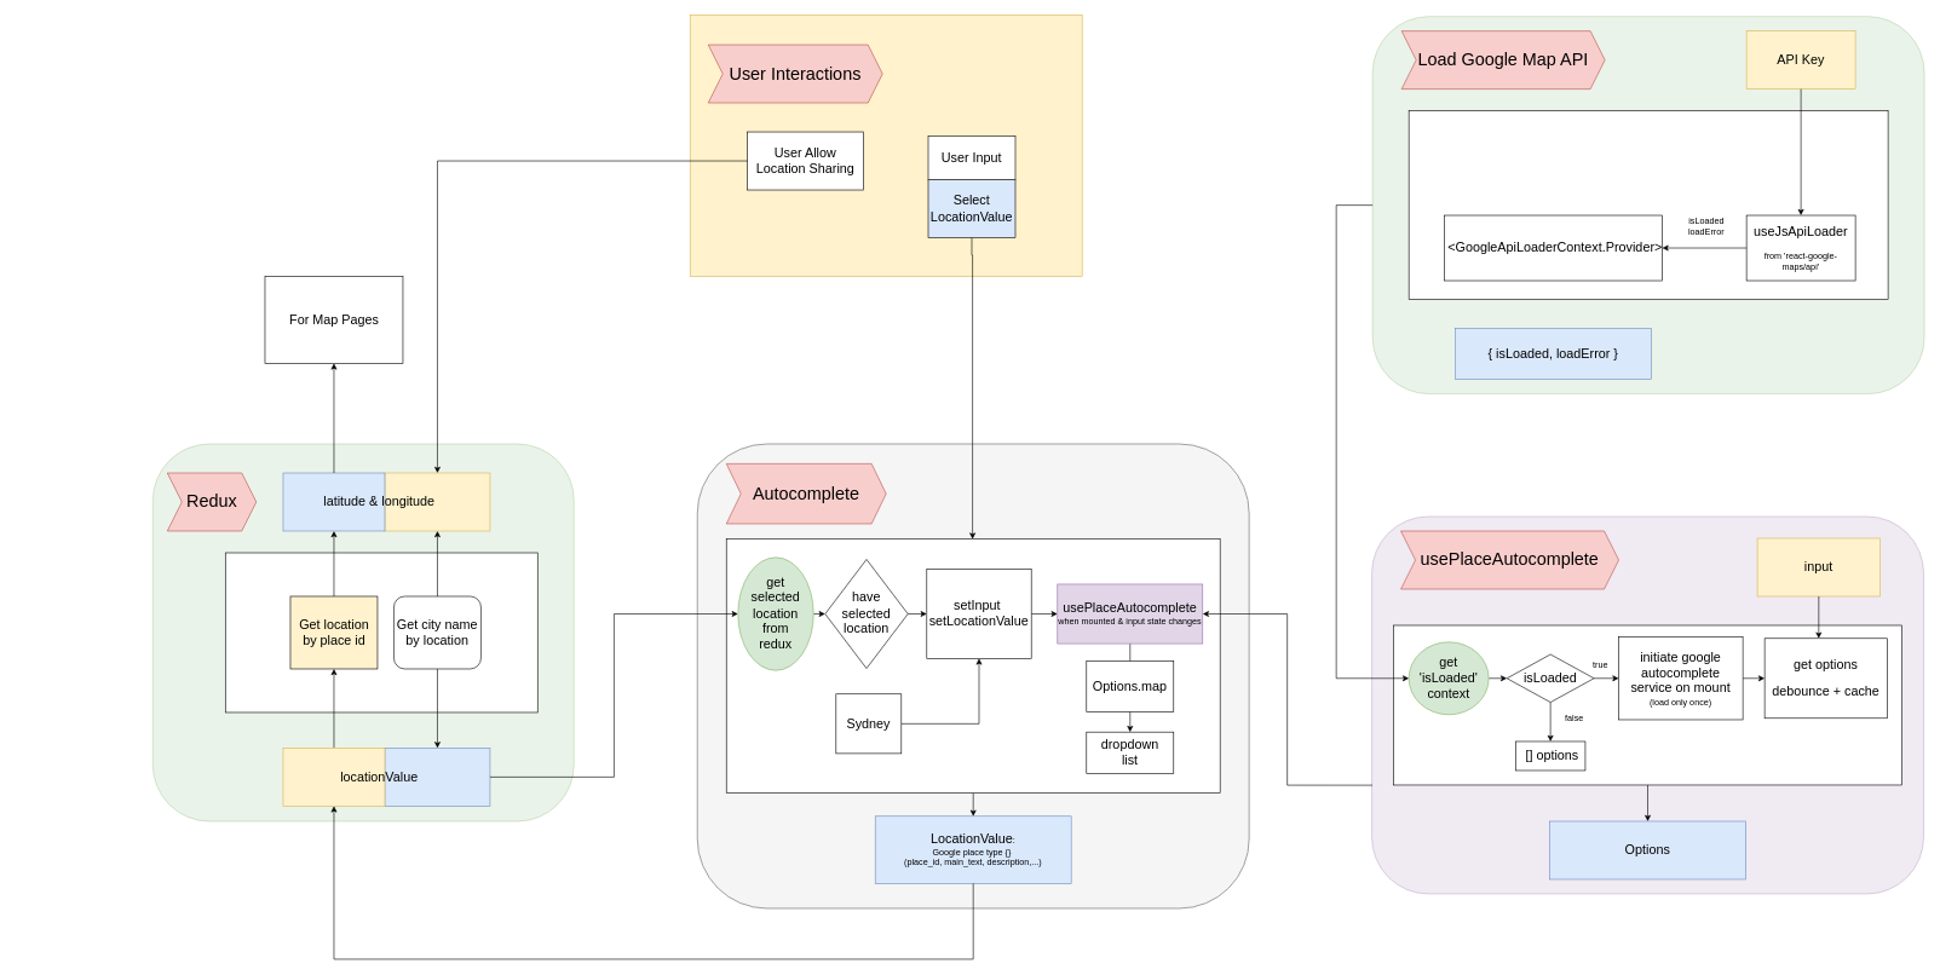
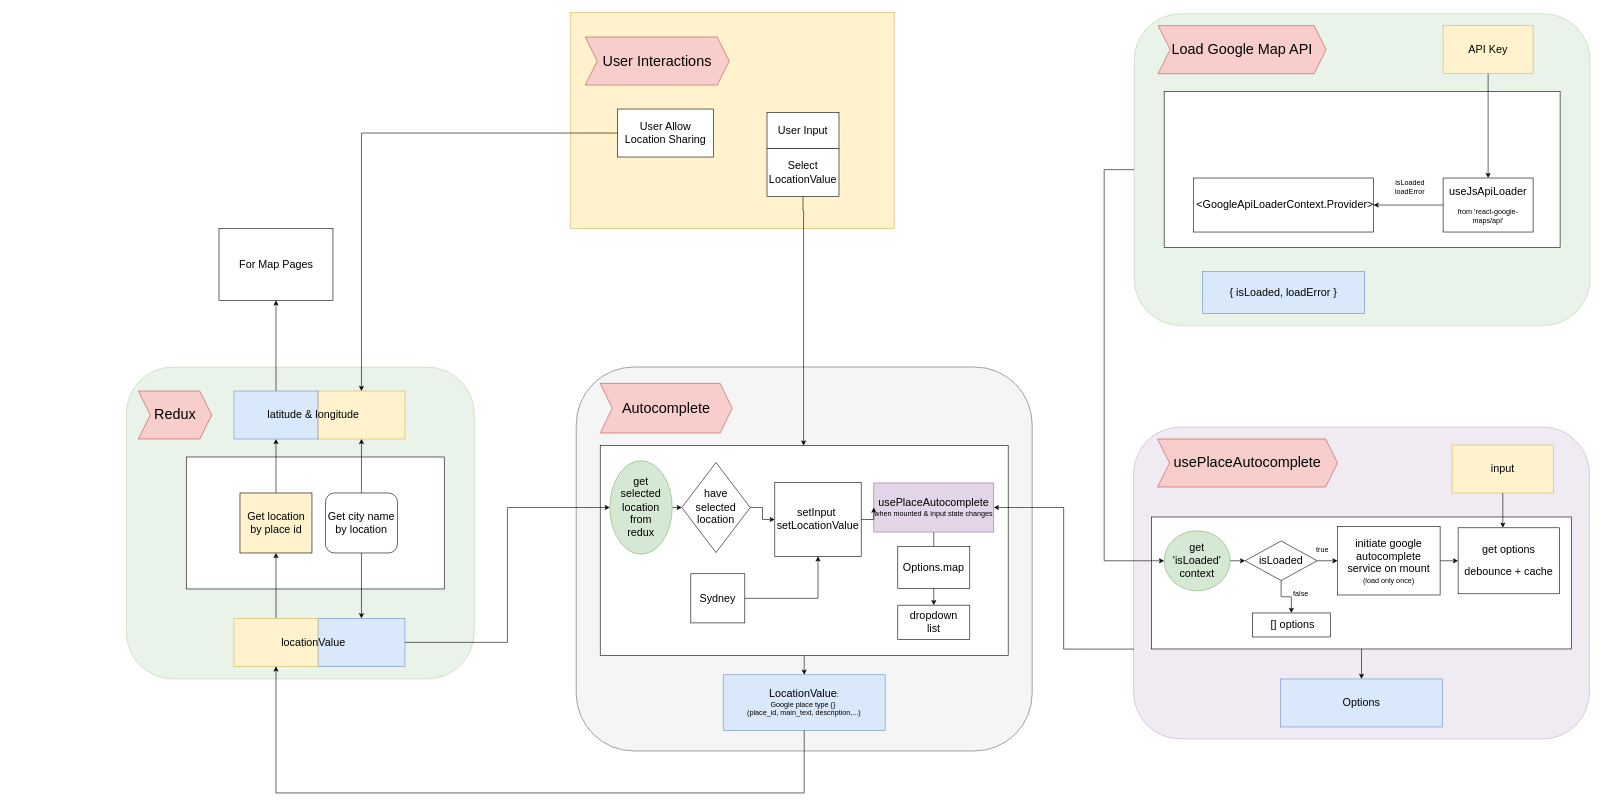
  <mxCell id="0" />
  <mxCell id="1" parent="0" />
  <mxCell id="2" value="" style="group" vertex="1" connectable="0" parent="1"><mxGeometry x="1890" y="22" width="760" height="520" as="geometry" /></mxCell>
  <mxCell id="3" value="" style="rounded=1;whiteSpace=wrap;html=1;fillColor=#d5e8d4;strokeColor=#82b366;fillStyle=auto;opacity=50;" vertex="1" parent="2"><mxGeometry width="760" height="520" as="geometry" /></mxCell>
  <mxCell id="4" value="&lt;font style=&quot;font-size: 18px;&quot;&gt;API Key&lt;/font&gt;" style="rounded=0;whiteSpace=wrap;html=1;fillColor=#fff2cc;strokeColor=#d6b656;" vertex="1" parent="2"><mxGeometry x="515" y="20" width="150" height="80" as="geometry" /></mxCell>
  <mxCell id="5" value="&lt;font style=&quot;font-size: 18px;&quot;&gt;{ isLoaded, loadError }&lt;br&gt;&lt;/font&gt;" style="rounded=0;whiteSpace=wrap;html=1;fillColor=#dae8fc;strokeColor=#6c8ebf;" vertex="1" parent="2"><mxGeometry x="114" y="430" width="270" height="70" as="geometry" /></mxCell>
  <mxCell id="6" value="&lt;font style=&quot;font-size: 18px;&quot;&gt;&lt;br&gt;&lt;br&gt;&lt;br&gt;&lt;/font&gt;" style="rounded=0;whiteSpace=wrap;html=1;" vertex="1" parent="2"><mxGeometry x="50" y="130" width="660" height="260" as="geometry" /></mxCell>
  <mxCell id="7" value="&lt;font style=&quot;font-size: 24px;&quot;&gt;Load Google Map API&lt;/font&gt;" style="shape=step;perimeter=stepPerimeter;whiteSpace=wrap;html=1;fixedSize=1;fillColor=#f8cecc;strokeColor=#b85450;" vertex="1" parent="2"><mxGeometry x="40" y="20" width="280" height="80" as="geometry" /></mxCell>
  <mxCell id="8" style="edgeStyle=orthogonalEdgeStyle;rounded=0;orthogonalLoop=1;jettySize=auto;html=1;exitX=0;exitY=0.5;exitDx=0;exitDy=0;" edge="1" parent="2" source="9" target="10"><mxGeometry relative="1" as="geometry" /></mxCell>
  <mxCell id="9" value="&lt;font style=&quot;font-size: 18px;&quot;&gt;useJsApiLoader &lt;br&gt;&lt;/font&gt;&lt;font style=&quot;font-size: 12px;&quot;&gt;&lt;br&gt;from 'react-google-maps/api'&lt;/font&gt;" style="rounded=0;whiteSpace=wrap;html=1;" vertex="1" parent="2"><mxGeometry x="515" y="274" width="150" height="90" as="geometry" /></mxCell>
  <mxCell id="10" value="&lt;font style=&quot;font-size: 18px;&quot;&gt;&amp;nbsp;&amp;lt;GoogleApiLoaderContext.Provider&amp;gt;&lt;/font&gt;" style="rounded=0;whiteSpace=wrap;html=1;" vertex="1" parent="2"><mxGeometry x="99" y="274" width="300" height="90" as="geometry" /></mxCell>
  <mxCell id="11" style="edgeStyle=orthogonalEdgeStyle;rounded=0;orthogonalLoop=1;jettySize=auto;html=1;" edge="1" parent="2" source="4" target="9"><mxGeometry relative="1" as="geometry" /></mxCell>
  <mxCell id="12" value="isLoaded&lt;br&gt;loadError" style="text;html=1;strokeColor=none;fillColor=none;align=center;verticalAlign=middle;whiteSpace=wrap;rounded=0;" vertex="1" parent="2"><mxGeometry x="430" y="274" width="60" height="30" as="geometry" /></mxCell>
  <mxCell id="13" value="" style="group;opacity=60;" vertex="1" connectable="0" parent="1"><mxGeometry x="1889" y="711" width="760" height="520" as="geometry" /></mxCell>
  <mxCell id="14" value="" style="rounded=1;whiteSpace=wrap;html=1;fillColor=#e1d5e7;strokeColor=#9673a6;opacity=50;" vertex="1" parent="13"><mxGeometry width="760" height="520" as="geometry" /></mxCell>
  <mxCell id="15" value="&lt;font style=&quot;font-size: 18px;&quot;&gt;input&lt;/font&gt;" style="rounded=0;whiteSpace=wrap;html=1;fillColor=#fff2cc;strokeColor=#d6b656;" vertex="1" parent="13"><mxGeometry x="531" y="30" width="169" height="80" as="geometry" /></mxCell>
  <mxCell id="16" value="&lt;font style=&quot;font-size: 18px;&quot;&gt;Options&lt;/font&gt;" style="rounded=0;whiteSpace=wrap;html=1;fillColor=#dae8fc;strokeColor=#6c8ebf;" vertex="1" parent="13"><mxGeometry x="245" y="420" width="270" height="80" as="geometry" /></mxCell>
  <mxCell id="17" style="edgeStyle=orthogonalEdgeStyle;rounded=0;orthogonalLoop=1;jettySize=auto;html=1;exitX=0.5;exitY=1;exitDx=0;exitDy=0;entryX=0.5;entryY=0;entryDx=0;entryDy=0;" edge="1" parent="13" source="18" target="16"><mxGeometry relative="1" as="geometry" /></mxCell>
  <mxCell id="18" value="&lt;br&gt;" style="rounded=0;whiteSpace=wrap;html=1;" vertex="1" parent="13"><mxGeometry x="30" y="150" width="700" height="220" as="geometry" /></mxCell>
  <mxCell id="19" style="edgeStyle=orthogonalEdgeStyle;rounded=0;orthogonalLoop=1;jettySize=auto;html=1;exitX=0.5;exitY=1;exitDx=0;exitDy=0;" edge="1" parent="13" source="15" target="29"><mxGeometry relative="1" as="geometry"><Array as="points"><mxPoint x="616" y="120" /><mxPoint x="616" y="120" /></Array></mxGeometry></mxCell>
  <mxCell id="20" value="&lt;font style=&quot;font-size: 24px;&quot;&gt;usePlaceAutocomplete&lt;/font&gt;" style="shape=step;perimeter=stepPerimeter;whiteSpace=wrap;html=1;fixedSize=1;fillColor=#f8cecc;strokeColor=#b85450;" vertex="1" parent="13"><mxGeometry x="40" y="20" width="300" height="80" as="geometry" /></mxCell>
  <mxCell id="21" style="edgeStyle=orthogonalEdgeStyle;rounded=0;orthogonalLoop=1;jettySize=auto;html=1;exitX=1;exitY=0.5;exitDx=0;exitDy=0;entryX=0;entryY=0.5;entryDx=0;entryDy=0;" edge="1" parent="13" source="23" target="27"><mxGeometry relative="1" as="geometry" /></mxCell>
  <mxCell id="22" style="edgeStyle=orthogonalEdgeStyle;rounded=0;orthogonalLoop=1;jettySize=auto;html=1;exitX=0.5;exitY=1;exitDx=0;exitDy=0;entryX=0.5;entryY=0;entryDx=0;entryDy=0;" edge="1" parent="13" source="23" target="28"><mxGeometry relative="1" as="geometry" /></mxCell>
  <mxCell id="23" value="&lt;font style=&quot;font-size: 18px;&quot;&gt;isLoaded&lt;br&gt;&lt;/font&gt;" style="rhombus;whiteSpace=wrap;html=1;" vertex="1" parent="13"><mxGeometry x="186" y="190" width="120" height="66" as="geometry" /></mxCell>
  <mxCell id="24" style="edgeStyle=orthogonalEdgeStyle;rounded=0;orthogonalLoop=1;jettySize=auto;html=1;exitX=1;exitY=0.5;exitDx=0;exitDy=0;entryX=0;entryY=0.5;entryDx=0;entryDy=0;" edge="1" parent="13" source="25" target="23"><mxGeometry relative="1" as="geometry" /></mxCell>
  <mxCell id="25" value="&lt;font style=&quot;font-size: 18px;&quot;&gt;get 'isLoaded' context&lt;/font&gt;" style="ellipse;whiteSpace=wrap;html=1;fillColor=#d5e8d4;strokeColor=#82b366;" vertex="1" parent="13"><mxGeometry x="51" y="173" width="110" height="100" as="geometry" /></mxCell>
  <mxCell id="26" style="edgeStyle=orthogonalEdgeStyle;rounded=0;orthogonalLoop=1;jettySize=auto;html=1;exitX=1;exitY=0.5;exitDx=0;exitDy=0;entryX=0;entryY=0.5;entryDx=0;entryDy=0;" edge="1" parent="13" source="27" target="29"><mxGeometry relative="1" as="geometry" /></mxCell>
  <mxCell id="27" value="&lt;font style=&quot;&quot;&gt;&lt;span style=&quot;font-size: 18px;&quot;&gt;initiate google autocomplete service on mount&lt;/span&gt;&lt;br&gt;&lt;font style=&quot;font-size: 12px;&quot;&gt;(load only once)&lt;/font&gt;&lt;br&gt;&lt;/font&gt;" style="rounded=0;whiteSpace=wrap;html=1;" vertex="1" parent="13"><mxGeometry x="340" y="166" width="171" height="114" as="geometry" /></mxCell>
- <mxCell id="28" value="&lt;font style=&quot;font-size: 18px;&quot;&gt;&amp;nbsp;[] options&lt;/font&gt;" style="rounded=0;whiteSpace=wrap;html=1;" vertex="1" parent="13"><mxGeometry x="198" y="310" width="96" height="40" as="geometry" /></mxCell>
+ <mxCell id="28" value="&lt;font style=&quot;font-size: 18px;&quot;&gt;&amp;nbsp;[] options&lt;/font&gt;" style="rounded=0;whiteSpace=wrap;html=1;" vertex="1" parent="13"><mxGeometry x="198" y="310" width="130" height="40" as="geometry" /></mxCell>
  <mxCell id="29" value="&lt;font style=&quot;&quot;&gt;&lt;span style=&quot;font-size: 18px;&quot;&gt;get options&lt;br&gt;&lt;/span&gt;&lt;br&gt;&lt;span style=&quot;font-size: 18px;&quot;&gt;debounce + cache&lt;/span&gt;&lt;br&gt;&lt;/font&gt;" style="rounded=0;whiteSpace=wrap;html=1;" vertex="1" parent="13"><mxGeometry x="541" y="168" width="169" height="110" as="geometry" /></mxCell>
  <mxCell id="30" value="true" style="text;html=1;strokeColor=none;fillColor=none;align=center;verticalAlign=middle;whiteSpace=wrap;rounded=0;" vertex="1" parent="13"><mxGeometry x="285" y="190" width="60" height="30" as="geometry" /></mxCell>
  <mxCell id="31" value="false" style="text;html=1;strokeColor=none;fillColor=none;align=center;verticalAlign=middle;whiteSpace=wrap;rounded=0;" vertex="1" parent="13"><mxGeometry x="249" y="263" width="60" height="30" as="geometry" /></mxCell>
  <mxCell id="32" value="" style="group" vertex="1" connectable="0" parent="1"><mxGeometry x="960" y="611" width="760" height="710" as="geometry" /></mxCell>
  <mxCell id="33" value="" style="rounded=1;whiteSpace=wrap;html=1;fillColor=#f5f5f5;fontColor=#333333;strokeColor=#666666;" vertex="1" parent="32"><mxGeometry width="760" height="640" as="geometry" /></mxCell>
  <mxCell id="34" value="&lt;font style=&quot;font-size: 18px;&quot;&gt;LocationValue&lt;/font&gt;: &lt;br&gt;Google place type {}&amp;nbsp;&lt;br&gt;(place_id, main_text, description,...)" style="rounded=0;whiteSpace=wrap;html=1;fillColor=#dae8fc;strokeColor=#6c8ebf;" vertex="1" parent="32"><mxGeometry x="245" y="513" width="270" height="92.69" as="geometry" /></mxCell>
  <mxCell id="35" style="edgeStyle=orthogonalEdgeStyle;rounded=0;orthogonalLoop=1;jettySize=auto;html=1;exitX=0.5;exitY=1;exitDx=0;exitDy=0;entryX=0.5;entryY=0;entryDx=0;entryDy=0;" edge="1" parent="32" source="36" target="34"><mxGeometry relative="1" as="geometry" /></mxCell>
  <mxCell id="36" value="" style="rounded=0;whiteSpace=wrap;html=1;" vertex="1" parent="32"><mxGeometry x="40" y="131" width="680" height="350" as="geometry" /></mxCell>
  <mxCell id="37" value="&lt;font style=&quot;font-size: 24px;&quot;&gt;Autocomplete&lt;/font&gt;" style="shape=step;perimeter=stepPerimeter;whiteSpace=wrap;html=1;fixedSize=1;fillColor=#f8cecc;strokeColor=#b85450;" vertex="1" parent="32"><mxGeometry x="40" y="27.31" width="220" height="82.69" as="geometry" /></mxCell>
  <mxCell id="38" style="edgeStyle=orthogonalEdgeStyle;rounded=0;orthogonalLoop=1;jettySize=auto;html=1;exitX=0.5;exitY=1;exitDx=0;exitDy=0;" edge="1" parent="32" source="39" target="48"><mxGeometry relative="1" as="geometry" /></mxCell>
  <mxCell id="39" value="&lt;font style=&quot;font-size: 18px;&quot;&gt;usePlaceAutocomplete&lt;/font&gt;&lt;br&gt;when mounted &amp;amp; input state changes" style="rounded=0;whiteSpace=wrap;html=1;fillColor=#e1d5e7;strokeColor=#9673a6;" vertex="1" parent="32"><mxGeometry x="496" y="193.25" width="200" height="81.923" as="geometry" /></mxCell>
  <mxCell id="40" style="edgeStyle=orthogonalEdgeStyle;rounded=0;orthogonalLoop=1;jettySize=auto;html=1;exitX=1;exitY=0.5;exitDx=0;exitDy=0;entryX=0;entryY=0.5;entryDx=0;entryDy=0;" edge="1" parent="32" source="41" target="43"><mxGeometry relative="1" as="geometry" /></mxCell>
  <mxCell id="41" value="&lt;font style=&quot;font-size: 18px;&quot;&gt;get &lt;br&gt;selected&lt;br&gt;location&lt;br&gt;from &lt;br&gt;redux&lt;/font&gt;" style="ellipse;whiteSpace=wrap;html=1;fillColor=#d5e8d4;strokeColor=#82b366;" vertex="1" parent="32"><mxGeometry x="56" y="156.42" width="104" height="155.58" as="geometry" /></mxCell>
  <mxCell id="42" style="edgeStyle=orthogonalEdgeStyle;rounded=0;orthogonalLoop=1;jettySize=auto;html=1;exitX=1;exitY=0.5;exitDx=0;exitDy=0;entryX=0;entryY=0.5;entryDx=0;entryDy=0;" edge="1" parent="32" source="43" target="47"><mxGeometry relative="1" as="geometry" /></mxCell>
  <mxCell id="43" value="&lt;font style=&quot;font-size: 18px;&quot;&gt;have&lt;br&gt;selected&lt;br&gt;location&lt;/font&gt;" style="rhombus;whiteSpace=wrap;html=1;" vertex="1" parent="32"><mxGeometry x="176" y="159.115" width="114" height="150.192" as="geometry" /></mxCell>
  <mxCell id="44" style="edgeStyle=orthogonalEdgeStyle;rounded=0;orthogonalLoop=1;jettySize=auto;html=1;exitX=1;exitY=0.5;exitDx=0;exitDy=0;entryX=0.5;entryY=1;entryDx=0;entryDy=0;" edge="1" parent="32" source="45" target="47"><mxGeometry relative="1" as="geometry" /></mxCell>
  <mxCell id="45" value="&lt;font style=&quot;font-size: 18px;&quot;&gt;Sydney&lt;/font&gt;" style="rounded=0;whiteSpace=wrap;html=1;" vertex="1" parent="32"><mxGeometry x="191" y="344.615" width="90" height="81.923" as="geometry" /></mxCell>
  <mxCell id="46" style="edgeStyle=orthogonalEdgeStyle;rounded=0;orthogonalLoop=1;jettySize=auto;html=1;exitX=1;exitY=0.5;exitDx=0;exitDy=0;entryX=0;entryY=0.5;entryDx=0;entryDy=0;" edge="1" parent="32" source="47" target="39"><mxGeometry relative="1" as="geometry" /></mxCell>
- <mxCell id="47" value="&lt;font style=&quot;font-size: 18px;&quot;&gt;setInput&amp;nbsp;&lt;br&gt;setLocationValue&lt;/font&gt;" style="rounded=0;whiteSpace=wrap;html=1;" vertex="1" parent="32"><mxGeometry x="316" y="172.769" width="144" height="122.885" as="geometry" /></mxCell>
+ <mxCell id="47" value="&lt;font style=&quot;font-size: 18px;&quot;&gt;setInput&amp;nbsp;&lt;br&gt;setLocationValue&lt;/font&gt;" style="rounded=0;whiteSpace=wrap;html=1;" vertex="1" parent="32"><mxGeometry x="331" y="192.769" width="144" height="122.885" as="geometry" /></mxCell>
  <mxCell id="48" value="&lt;span style=&quot;font-size: 18px;&quot;&gt;dropdown&lt;br&gt;list&lt;br&gt;&lt;/span&gt;" style="rounded=0;whiteSpace=wrap;html=1;" vertex="1" parent="32"><mxGeometry x="536" y="397" width="120" height="57.54" as="geometry" /></mxCell>
  <mxCell id="49" value="&lt;font style=&quot;font-size: 18px;&quot;&gt;Options.map&lt;/font&gt;" style="rounded=0;whiteSpace=wrap;html=1;" vertex="1" parent="32"><mxGeometry x="536" y="299" width="120" height="70" as="geometry" /></mxCell>
  <mxCell id="50" value="" style="group" vertex="1" connectable="0" parent="1"><mxGeometry x="20" y="402" width="760" height="529" as="geometry" /></mxCell>
  <mxCell id="51" value="" style="rounded=1;whiteSpace=wrap;html=1;fillColor=#d5e8d4;strokeColor=#82b366;opacity=50;" vertex="1" parent="50"><mxGeometry x="190" y="209" width="580" height="520" as="geometry" /></mxCell>
  <mxCell id="52" value="" style="rounded=0;whiteSpace=wrap;html=1;fillColor=#fff2cc;strokeColor=#d6b656;" vertex="1" parent="50"><mxGeometry x="509.5" y="249" width="145" height="80" as="geometry" /></mxCell>
  <mxCell id="53" value="" style="rounded=0;whiteSpace=wrap;html=1;" vertex="1" parent="50"><mxGeometry x="290" y="359" width="430" height="220" as="geometry" /></mxCell>
  <mxCell id="54" value="&lt;font style=&quot;font-size: 24px;&quot;&gt;Redux&lt;/font&gt;" style="shape=step;perimeter=stepPerimeter;whiteSpace=wrap;html=1;fixedSize=1;fillColor=#f8cecc;strokeColor=#b85450;" vertex="1" parent="50"><mxGeometry x="210" y="249" width="122.5" height="80" as="geometry" /></mxCell>
  <mxCell id="55" style="edgeStyle=orthogonalEdgeStyle;rounded=0;orthogonalLoop=1;jettySize=auto;html=1;exitX=0.5;exitY=0;exitDx=0;exitDy=0;entryX=0.5;entryY=1;entryDx=0;entryDy=0;" edge="1" parent="50" source="56" target="61"><mxGeometry relative="1" as="geometry" /></mxCell>
  <mxCell id="56" value="&lt;font style=&quot;font-size: 18px;&quot;&gt;Get location by place id&lt;/font&gt;" style="rounded=0;whiteSpace=wrap;html=1;fillColor=#fff2cc;" vertex="1" parent="50"><mxGeometry x="379.5" y="419" width="120" height="100" as="geometry" /></mxCell>
  <mxCell id="57" style="edgeStyle=orthogonalEdgeStyle;rounded=0;orthogonalLoop=1;jettySize=auto;html=1;exitX=0.5;exitY=1;exitDx=0;exitDy=0;entryX=0.5;entryY=0;entryDx=0;entryDy=0;" edge="1" parent="50" source="59" target="63"><mxGeometry relative="1" as="geometry"><mxPoint x="548.75" y="630" as="targetPoint" /></mxGeometry></mxCell>
  <mxCell id="58" style="edgeStyle=orthogonalEdgeStyle;rounded=0;orthogonalLoop=1;jettySize=auto;html=1;entryX=0.5;entryY=1;entryDx=0;entryDy=0;" edge="1" parent="50" source="59" target="52"><mxGeometry relative="1" as="geometry" /></mxCell>
  <mxCell id="59" value="&lt;font style=&quot;font-size: 18px;&quot;&gt;Get city name by location&lt;/font&gt;" style="whiteSpace=wrap;html=1;rounded=1;" vertex="1" parent="50"><mxGeometry x="522" y="419" width="120" height="100" as="geometry" /></mxCell>
  <mxCell id="60" style="edgeStyle=orthogonalEdgeStyle;rounded=0;orthogonalLoop=1;jettySize=auto;html=1;exitX=0.5;exitY=0;exitDx=0;exitDy=0;" edge="1" parent="50" source="64" target="56"><mxGeometry relative="1" as="geometry"><mxPoint x="340" y="630" as="sourcePoint" /></mxGeometry></mxCell>
  <mxCell id="61" value="" style="rounded=0;whiteSpace=wrap;html=1;fillColor=#dae8fc;strokeColor=#6c8ebf;" vertex="1" parent="50"><mxGeometry x="369.5" y="249" width="140" height="80" as="geometry" /></mxCell>
  <mxCell id="62" value="&lt;font style=&quot;font-size: 18px;&quot;&gt;latitude &amp;amp; longitude&lt;/font&gt;" style="text;html=1;strokeColor=none;fillColor=none;align=center;verticalAlign=middle;whiteSpace=wrap;rounded=0;" vertex="1" parent="50"><mxGeometry x="402" y="274" width="200" height="30" as="geometry" /></mxCell>
  <mxCell id="63" value="" style="rounded=0;whiteSpace=wrap;html=1;fillColor=#dae8fc;strokeColor=#6c8ebf;" vertex="1" parent="50"><mxGeometry x="509.5" y="628" width="145" height="80" as="geometry" /></mxCell>
  <mxCell id="64" value="" style="rounded=0;whiteSpace=wrap;html=1;fillColor=#fff2cc;strokeColor=#d6b656;" vertex="1" parent="50"><mxGeometry x="369.5" y="628" width="140" height="80" as="geometry" /></mxCell>
  <mxCell id="65" value="&lt;font style=&quot;font-size: 18px;&quot;&gt;locationValue&lt;/font&gt;" style="text;html=1;strokeColor=none;fillColor=none;align=center;verticalAlign=middle;whiteSpace=wrap;rounded=0;" vertex="1" parent="50"><mxGeometry x="402" y="653" width="200" height="30" as="geometry" /></mxCell>
  <mxCell id="66" style="edgeStyle=orthogonalEdgeStyle;rounded=0;orthogonalLoop=1;jettySize=auto;html=1;exitX=0.5;exitY=1;exitDx=0;exitDy=0;entryX=0.5;entryY=1;entryDx=0;entryDy=0;" edge="1" parent="1" source="34" target="64"><mxGeometry relative="1" as="geometry"><Array as="points"><mxPoint x="1340" y="1321" /><mxPoint x="460" y="1321" /></Array></mxGeometry></mxCell>
  <mxCell id="67" value="&lt;font style=&quot;font-size: 18px;&quot;&gt;For Map Pages&lt;br&gt;&lt;/font&gt;" style="rounded=0;whiteSpace=wrap;html=1;" vertex="1" parent="1"><mxGeometry x="364.5" y="380" width="190" height="120" as="geometry" /></mxCell>
  <mxCell id="68" style="edgeStyle=orthogonalEdgeStyle;rounded=0;orthogonalLoop=1;jettySize=auto;html=1;exitX=0.5;exitY=0;exitDx=0;exitDy=0;entryX=0.5;entryY=1;entryDx=0;entryDy=0;" edge="1" parent="1" source="61" target="67"><mxGeometry relative="1" as="geometry" /></mxCell>
  <mxCell id="69" value="" style="group" vertex="1" connectable="0" parent="1"><mxGeometry x="950" y="81" width="580" height="310" as="geometry" /></mxCell>
  <mxCell id="70" value="&lt;font style=&quot;font-size: 18px;&quot;&gt;&lt;br&gt;&lt;/font&gt;" style="rounded=0;whiteSpace=wrap;html=1;fillColor=#fff2cc;strokeColor=#d6b656;" vertex="1" parent="69"><mxGeometry y="-61" width="540" height="360" as="geometry" /></mxCell>
  <mxCell id="71" value="&lt;font style=&quot;font-size: 18px;&quot;&gt;User Allow &lt;br&gt;Location Sharing&lt;/font&gt;" style="rounded=0;whiteSpace=wrap;html=1;" vertex="1" parent="69"><mxGeometry x="79" y="100" width="160" height="80" as="geometry" /></mxCell>
- <mxCell id="72" value="&lt;span style=&quot;font-size: 18px;&quot;&gt;Select LocationValue&lt;/span&gt;" style="rounded=0;whiteSpace=wrap;html=1;fillColor=#dae8fc;" vertex="1" parent="69"><mxGeometry x="328" y="166" width="120" height="80" as="geometry" /></mxCell>
+ <mxCell id="72" value="&lt;span style=&quot;font-size: 18px;&quot;&gt;Select LocationValue&lt;/span&gt;" style="rounded=0;whiteSpace=wrap;html=1;" vertex="1" parent="69"><mxGeometry x="328" y="166" width="120" height="80" as="geometry" /></mxCell>
  <mxCell id="73" value="&lt;span style=&quot;font-size: 18px;&quot;&gt;User Input&lt;/span&gt;" style="rounded=0;whiteSpace=wrap;html=1;" vertex="1" parent="69"><mxGeometry x="328" y="106" width="120" height="60" as="geometry" /></mxCell>
  <mxCell id="74" style="edgeStyle=orthogonalEdgeStyle;rounded=0;orthogonalLoop=1;jettySize=auto;html=1;exitX=0.5;exitY=1;exitDx=0;exitDy=0;" edge="1" parent="1" source="72" target="36"><mxGeometry relative="1" as="geometry"><Array as="points"><mxPoint x="1339" y="351" /></Array></mxGeometry></mxCell>
  <mxCell id="75" style="edgeStyle=orthogonalEdgeStyle;rounded=0;orthogonalLoop=1;jettySize=auto;html=1;" edge="1" parent="1" source="71" target="52"><mxGeometry relative="1" as="geometry" /></mxCell>
  <mxCell id="76" value="&lt;font style=&quot;font-size: 24px;&quot;&gt;User Interactions&lt;/font&gt;" style="shape=step;perimeter=stepPerimeter;whiteSpace=wrap;html=1;fixedSize=1;fillColor=#f8cecc;strokeColor=#b85450;" vertex="1" parent="1"><mxGeometry x="975" y="61" width="240" height="80" as="geometry" /></mxCell>
  <mxCell id="77" style="edgeStyle=orthogonalEdgeStyle;rounded=0;orthogonalLoop=1;jettySize=auto;html=1;entryX=0;entryY=0.5;entryDx=0;entryDy=0;exitX=1;exitY=0.5;exitDx=0;exitDy=0;" edge="1" parent="1" source="63" target="41"><mxGeometry relative="1" as="geometry"><mxPoint x="580" y="863" as="sourcePoint" /></mxGeometry></mxCell>
  <mxCell id="78" style="edgeStyle=orthogonalEdgeStyle;rounded=0;orthogonalLoop=1;jettySize=auto;html=1;entryX=1;entryY=0.5;entryDx=0;entryDy=0;exitX=0.001;exitY=0.712;exitDx=0;exitDy=0;exitPerimeter=0;" edge="1" parent="1" source="14" target="39"><mxGeometry relative="1" as="geometry" /></mxCell>
  <mxCell id="79" style="edgeStyle=orthogonalEdgeStyle;rounded=0;orthogonalLoop=1;jettySize=auto;html=1;exitX=0;exitY=0.5;exitDx=0;exitDy=0;entryX=0;entryY=0.5;entryDx=0;entryDy=0;" edge="1" parent="1" source="3" target="25"><mxGeometry relative="1" as="geometry"><Array as="points"><mxPoint x="1840" y="282" /><mxPoint x="1840" y="934" /></Array></mxGeometry></mxCell>
